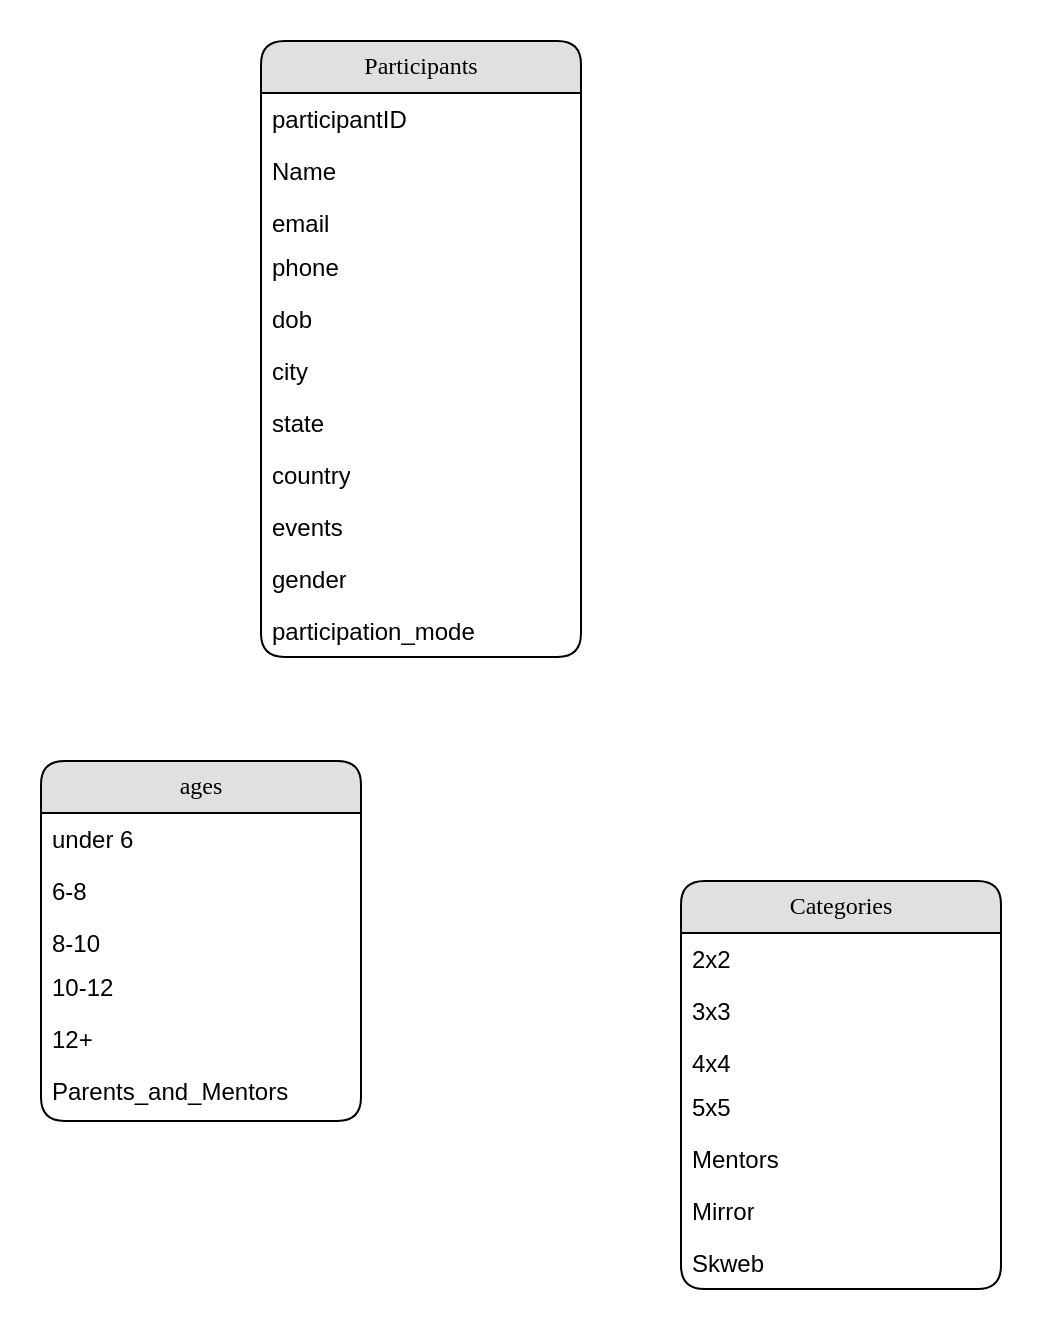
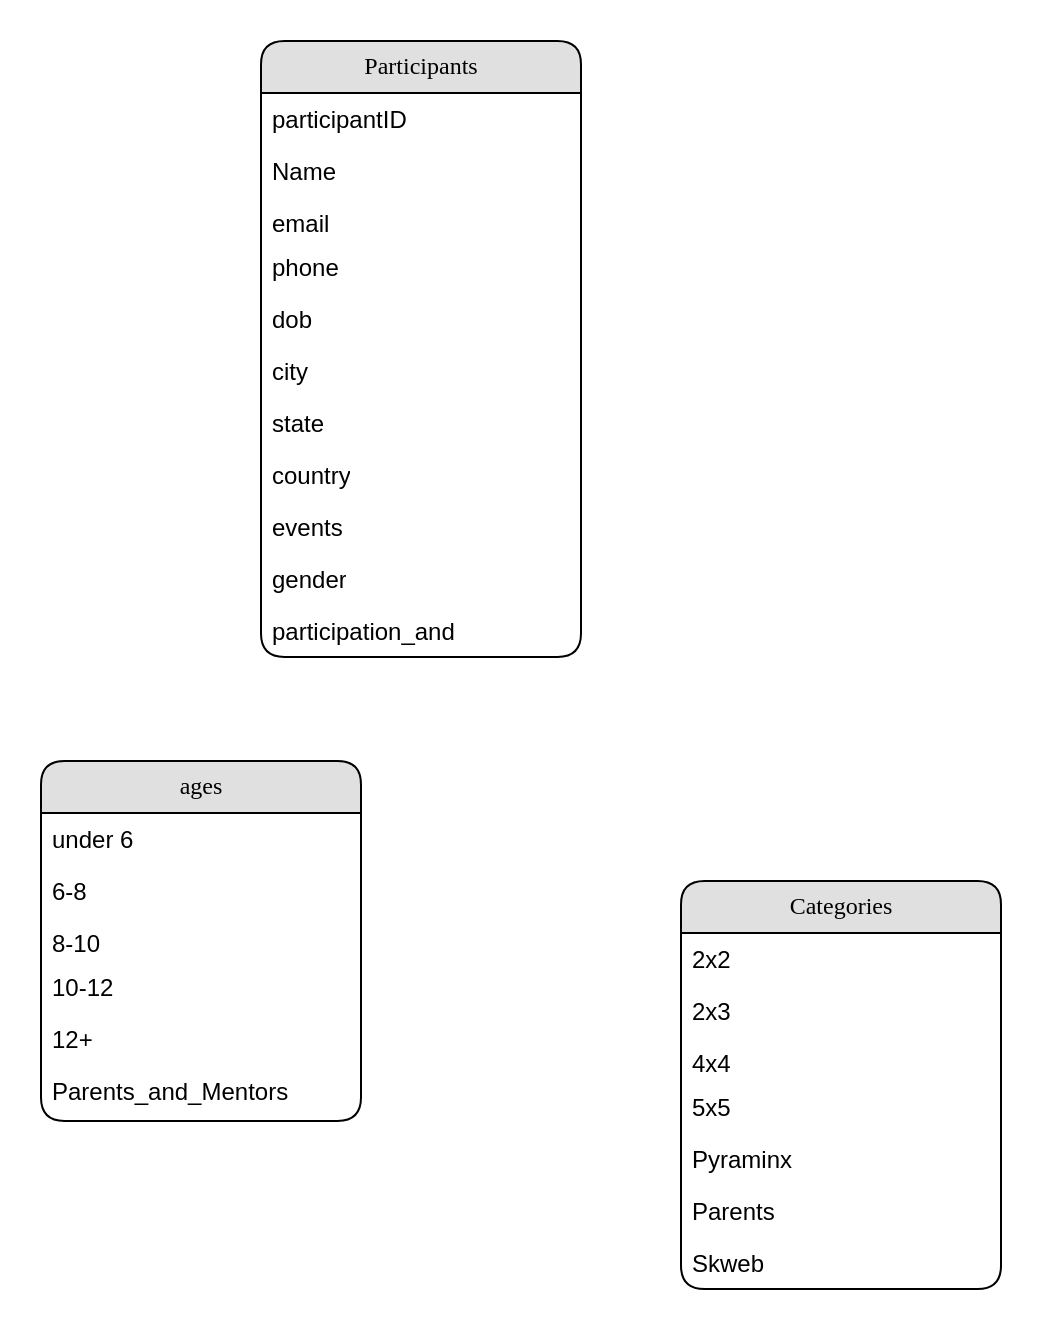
  <mxCell id="0" />
  <mxCell id="1" parent="0" />
  <mxCell id="2" value="Participants" style="swimlane;html=1;fontStyle=0;childLayout=stackLayout;horizontal=1;startSize=26;fillColor=#e0e0e0;horizontalStack=0;resizeParent=1;resizeLast=0;collapsible=1;marginBottom=0;swimlaneFillColor=#ffffff;align=center;rounded=1;shadow=0;comic=0;labelBackgroundColor=none;strokeWidth=1;fontFamily=Verdana;fontSize=12" parent="1" vertex="1"><mxGeometry x="130" y="20" width="160" height="308" as="geometry"><mxRectangle x="160" y="74" width="110" height="30" as="alternateBounds" /></mxGeometry></mxCell>
  <mxCell id="3" value="participantID" style="text;html=1;strokeColor=none;fillColor=none;spacingLeft=4;spacingRight=4;whiteSpace=wrap;overflow=hidden;rotatable=0;points=[[0,0.5],[1,0.5]];portConstraint=eastwest;" parent="2" vertex="1"><mxGeometry y="26" width="160" height="26" as="geometry" /></mxCell>
  <mxCell id="4" value="Name" style="text;html=1;strokeColor=none;fillColor=none;spacingLeft=4;spacingRight=4;whiteSpace=wrap;overflow=hidden;rotatable=0;points=[[0,0.5],[1,0.5]];portConstraint=eastwest;" parent="2" vertex="1"><mxGeometry y="52" width="160" height="26" as="geometry" /></mxCell>
  <mxCell id="5" value="email" style="text;html=1;strokeColor=none;fillColor=none;spacingLeft=4;spacingRight=4;whiteSpace=wrap;overflow=hidden;rotatable=0;points=[[0,0.5],[1,0.5]];portConstraint=eastwest;" parent="2" vertex="1"><mxGeometry y="78" width="160" height="22" as="geometry" /></mxCell>
  <mxCell id="6" value="phone&lt;span style=&quot;white-space: pre;&quot;&gt; &lt;/span&gt;" style="text;html=1;strokeColor=none;fillColor=none;spacingLeft=4;spacingRight=4;whiteSpace=wrap;overflow=hidden;rotatable=0;points=[[0,0.5],[1,0.5]];portConstraint=eastwest;" vertex="1" parent="2"><mxGeometry y="100" width="160" height="26" as="geometry" /></mxCell>
  <mxCell id="7" value="dob" style="text;html=1;strokeColor=none;fillColor=none;spacingLeft=4;spacingRight=4;whiteSpace=wrap;overflow=hidden;rotatable=0;points=[[0,0.5],[1,0.5]];portConstraint=eastwest;" vertex="1" parent="2"><mxGeometry y="126" width="160" height="26" as="geometry" /></mxCell>
  <mxCell id="8" value="city" style="text;html=1;strokeColor=none;fillColor=none;spacingLeft=4;spacingRight=4;whiteSpace=wrap;overflow=hidden;rotatable=0;points=[[0,0.5],[1,0.5]];portConstraint=eastwest;" vertex="1" parent="2"><mxGeometry y="152" width="160" height="26" as="geometry" /></mxCell>
  <mxCell id="9" value="state" style="text;html=1;strokeColor=none;fillColor=none;spacingLeft=4;spacingRight=4;whiteSpace=wrap;overflow=hidden;rotatable=0;points=[[0,0.5],[1,0.5]];portConstraint=eastwest;" vertex="1" parent="2"><mxGeometry y="178" width="160" height="26" as="geometry" /></mxCell>
  <mxCell id="10" value="country" style="text;html=1;strokeColor=none;fillColor=none;spacingLeft=4;spacingRight=4;whiteSpace=wrap;overflow=hidden;rotatable=0;points=[[0,0.5],[1,0.5]];portConstraint=eastwest;" vertex="1" parent="2"><mxGeometry y="204" width="160" height="26" as="geometry" /></mxCell>
  <mxCell id="11" value="events" style="text;html=1;strokeColor=none;fillColor=none;spacingLeft=4;spacingRight=4;whiteSpace=wrap;overflow=hidden;rotatable=0;points=[[0,0.5],[1,0.5]];portConstraint=eastwest;" vertex="1" parent="2"><mxGeometry y="230" width="160" height="26" as="geometry" /></mxCell>
  <mxCell id="12" value="gender" style="text;html=1;strokeColor=none;fillColor=none;spacingLeft=4;spacingRight=4;whiteSpace=wrap;overflow=hidden;rotatable=0;points=[[0,0.5],[1,0.5]];portConstraint=eastwest;" vertex="1" parent="2"><mxGeometry y="256" width="160" height="26" as="geometry" /></mxCell>
- <mxCell id="13" value="participation_mode" style="text;html=1;strokeColor=none;fillColor=none;spacingLeft=4;spacingRight=4;whiteSpace=wrap;overflow=hidden;rotatable=0;points=[[0,0.5],[1,0.5]];portConstraint=eastwest;" vertex="1" parent="2"><mxGeometry y="282" width="160" height="26" as="geometry" /></mxCell>
+ <mxCell id="13" value="participation_and" style="text;html=1;strokeColor=none;fillColor=none;spacingLeft=4;spacingRight=4;whiteSpace=wrap;overflow=hidden;rotatable=0;points=[[0,0.5],[1,0.5]];portConstraint=eastwest;" vertex="1" parent="2"><mxGeometry y="282" width="160" height="26" as="geometry" /></mxCell>
  <mxCell id="14" value="Categories" style="swimlane;html=1;fontStyle=0;childLayout=stackLayout;horizontal=1;startSize=26;fillColor=#e0e0e0;horizontalStack=0;resizeParent=1;resizeLast=0;collapsible=1;marginBottom=0;swimlaneFillColor=#ffffff;align=center;rounded=1;shadow=0;comic=0;labelBackgroundColor=none;strokeWidth=1;fontFamily=Verdana;fontSize=12" vertex="1" parent="1"><mxGeometry x="340" y="440" width="160" height="204" as="geometry"><mxRectangle x="160" y="74" width="110" height="30" as="alternateBounds" /></mxGeometry></mxCell>
  <mxCell id="15" value="2x2" style="text;html=1;strokeColor=none;fillColor=none;spacingLeft=4;spacingRight=4;whiteSpace=wrap;overflow=hidden;rotatable=0;points=[[0,0.5],[1,0.5]];portConstraint=eastwest;" vertex="1" parent="14"><mxGeometry y="26" width="160" height="26" as="geometry" /></mxCell>
- <mxCell id="16" value="3x3" style="text;html=1;strokeColor=none;fillColor=none;spacingLeft=4;spacingRight=4;whiteSpace=wrap;overflow=hidden;rotatable=0;points=[[0,0.5],[1,0.5]];portConstraint=eastwest;" vertex="1" parent="14"><mxGeometry y="52" width="160" height="26" as="geometry" /></mxCell>
+ <mxCell id="16" value="2x3" style="text;html=1;strokeColor=none;fillColor=none;spacingLeft=4;spacingRight=4;whiteSpace=wrap;overflow=hidden;rotatable=0;points=[[0,0.5],[1,0.5]];portConstraint=eastwest;" vertex="1" parent="14"><mxGeometry y="52" width="160" height="26" as="geometry" /></mxCell>
  <mxCell id="17" value="4x4" style="text;html=1;strokeColor=none;fillColor=none;spacingLeft=4;spacingRight=4;whiteSpace=wrap;overflow=hidden;rotatable=0;points=[[0,0.5],[1,0.5]];portConstraint=eastwest;" vertex="1" parent="14"><mxGeometry y="78" width="160" height="22" as="geometry" /></mxCell>
  <mxCell id="18" value="5x5" style="text;html=1;strokeColor=none;fillColor=none;spacingLeft=4;spacingRight=4;whiteSpace=wrap;overflow=hidden;rotatable=0;points=[[0,0.5],[1,0.5]];portConstraint=eastwest;" vertex="1" parent="14"><mxGeometry y="100" width="160" height="26" as="geometry" /></mxCell>
- <mxCell id="19" value="Mentors" style="text;html=1;strokeColor=none;fillColor=none;spacingLeft=4;spacingRight=4;whiteSpace=wrap;overflow=hidden;rotatable=0;points=[[0,0.5],[1,0.5]];portConstraint=eastwest;" vertex="1" parent="14"><mxGeometry y="126" width="160" height="26" as="geometry" /></mxCell>
- <mxCell id="20" value="Mirror" style="text;html=1;strokeColor=none;fillColor=none;spacingLeft=4;spacingRight=4;whiteSpace=wrap;overflow=hidden;rotatable=0;points=[[0,0.5],[1,0.5]];portConstraint=eastwest;" vertex="1" parent="14"><mxGeometry y="152" width="160" height="26" as="geometry" /></mxCell>
+ <mxCell id="19" value="Pyraminx" style="text;html=1;strokeColor=none;fillColor=none;spacingLeft=4;spacingRight=4;whiteSpace=wrap;overflow=hidden;rotatable=0;points=[[0,0.5],[1,0.5]];portConstraint=eastwest;" vertex="1" parent="14"><mxGeometry y="126" width="160" height="26" as="geometry" /></mxCell>
+ <mxCell id="20" value="Parents" style="text;html=1;strokeColor=none;fillColor=none;spacingLeft=4;spacingRight=4;whiteSpace=wrap;overflow=hidden;rotatable=0;points=[[0,0.5],[1,0.5]];portConstraint=eastwest;" vertex="1" parent="14"><mxGeometry y="152" width="160" height="26" as="geometry" /></mxCell>
  <mxCell id="21" value="Skweb" style="text;html=1;strokeColor=none;fillColor=none;spacingLeft=4;spacingRight=4;whiteSpace=wrap;overflow=hidden;rotatable=0;points=[[0,0.5],[1,0.5]];portConstraint=eastwest;" vertex="1" parent="14"><mxGeometry y="178" width="160" height="26" as="geometry" /></mxCell>
  <mxCell id="22" value="ages" style="swimlane;html=1;fontStyle=0;childLayout=stackLayout;horizontal=1;startSize=26;fillColor=#e0e0e0;horizontalStack=0;resizeParent=1;resizeLast=0;collapsible=1;marginBottom=0;swimlaneFillColor=#ffffff;align=center;rounded=1;shadow=0;comic=0;labelBackgroundColor=none;strokeWidth=1;fontFamily=Verdana;fontSize=12" vertex="1" parent="1"><mxGeometry x="20" y="380" width="160" height="180" as="geometry"><mxRectangle x="160" y="74" width="110" height="30" as="alternateBounds" /></mxGeometry></mxCell>
  <mxCell id="23" value="under 6" style="text;html=1;strokeColor=none;fillColor=none;spacingLeft=4;spacingRight=4;whiteSpace=wrap;overflow=hidden;rotatable=0;points=[[0,0.5],[1,0.5]];portConstraint=eastwest;" vertex="1" parent="22"><mxGeometry y="26" width="160" height="26" as="geometry" /></mxCell>
  <mxCell id="24" value="6-8" style="text;html=1;strokeColor=none;fillColor=none;spacingLeft=4;spacingRight=4;whiteSpace=wrap;overflow=hidden;rotatable=0;points=[[0,0.5],[1,0.5]];portConstraint=eastwest;" vertex="1" parent="22"><mxGeometry y="52" width="160" height="26" as="geometry" /></mxCell>
  <mxCell id="25" value="8-10" style="text;html=1;strokeColor=none;fillColor=none;spacingLeft=4;spacingRight=4;whiteSpace=wrap;overflow=hidden;rotatable=0;points=[[0,0.5],[1,0.5]];portConstraint=eastwest;" vertex="1" parent="22"><mxGeometry y="78" width="160" height="22" as="geometry" /></mxCell>
  <mxCell id="26" value="10-12" style="text;html=1;strokeColor=none;fillColor=none;spacingLeft=4;spacingRight=4;whiteSpace=wrap;overflow=hidden;rotatable=0;points=[[0,0.5],[1,0.5]];portConstraint=eastwest;" vertex="1" parent="22"><mxGeometry y="100" width="160" height="26" as="geometry" /></mxCell>
  <mxCell id="27" value="12+" style="text;html=1;strokeColor=none;fillColor=none;spacingLeft=4;spacingRight=4;whiteSpace=wrap;overflow=hidden;rotatable=0;points=[[0,0.5],[1,0.5]];portConstraint=eastwest;" vertex="1" parent="22"><mxGeometry y="126" width="160" height="26" as="geometry" /></mxCell>
  <mxCell id="28" value="Parents_and_Mentors" style="text;html=1;strokeColor=none;fillColor=none;spacingLeft=4;spacingRight=4;whiteSpace=wrap;overflow=hidden;rotatable=0;points=[[0,0.5],[1,0.5]];portConstraint=eastwest;" vertex="1" parent="22"><mxGeometry y="152" width="160" height="26" as="geometry" /></mxCell>
